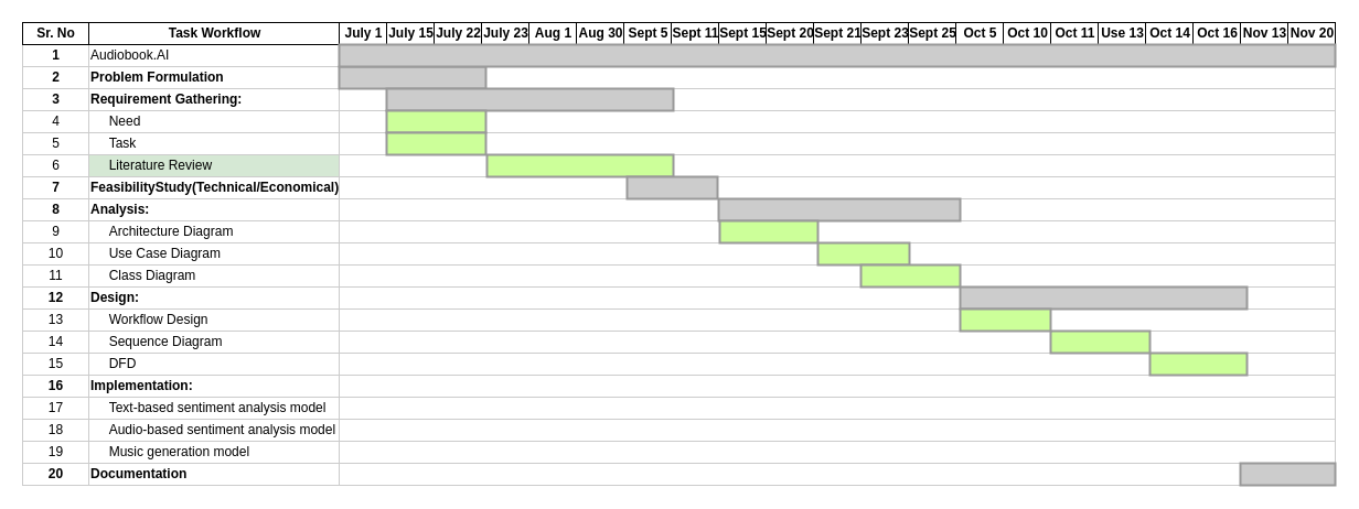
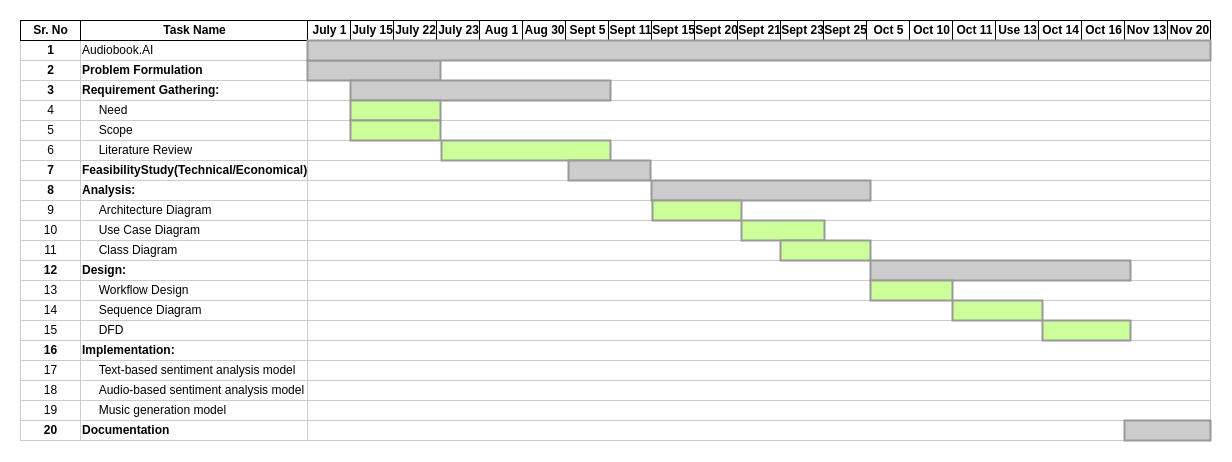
  <mxCell id="0" style=";html=1;" />
  <mxCell id="1" style=";html=1;" parent="0" />
  <mxCell id="2" value="Audiobook.AI" style="align=left;strokeColor=#CCCCCC;html=1;" parent="1" vertex="1"><mxGeometry x="80" y="40" width="227" height="20" as="geometry" /></mxCell>
  <mxCell id="3" value="&lt;b&gt;Problem Formulation&lt;/b&gt;" style="align=left;strokeColor=#CCCCCC;html=1;" parent="1" vertex="1"><mxGeometry x="80" y="60" width="227" height="20" as="geometry" /></mxCell>
  <mxCell id="4" value="&lt;b&gt;Requirement Gathering:&lt;/b&gt;" style="align=left;strokeColor=#CCCCCC;html=1;" parent="1" vertex="1"><mxGeometry x="80" y="80" width="227" height="20" as="geometry" /></mxCell>
  <mxCell id="5" value="&amp;nbsp; &amp;nbsp; &amp;nbsp;Need" style="align=left;strokeColor=#CCCCCC;html=1;" parent="1" vertex="1"><mxGeometry x="80" y="100" width="227" height="20" as="geometry" /></mxCell>
- <mxCell id="6" value="&amp;nbsp; &amp;nbsp; &amp;nbsp;Task" style="align=left;strokeColor=#CCCCCC;html=1;" parent="1" vertex="1"><mxGeometry x="80" y="120" width="227" height="20" as="geometry" /></mxCell>
- <mxCell id="7" value="&amp;nbsp; &amp;nbsp; &amp;nbsp;Literature Review" style="align=left;strokeColor=#CCCCCC;html=1;fillColor=#d5e8d4;" parent="1" vertex="1"><mxGeometry x="80" y="140" width="227" height="20" as="geometry" /></mxCell>
- <mxCell id="8" value="&lt;b&gt;Task Workflow&lt;/b&gt;" style="strokeWidth=1;fontStyle=0;html=1;" parent="1" vertex="1"><mxGeometry x="80" y="20" width="227" height="20" as="geometry" /></mxCell>
+ <mxCell id="6" value="&amp;nbsp; &amp;nbsp; &amp;nbsp;Scope" style="align=left;strokeColor=#CCCCCC;html=1;" parent="1" vertex="1"><mxGeometry x="80" y="120" width="227" height="20" as="geometry" /></mxCell>
+ <mxCell id="7" value="&amp;nbsp; &amp;nbsp; &amp;nbsp;Literature Review" style="align=left;strokeColor=#CCCCCC;html=1;" parent="1" vertex="1"><mxGeometry x="80" y="140" width="227" height="20" as="geometry" /></mxCell>
+ <mxCell id="8" value="&lt;b&gt;Task Name&lt;/b&gt;" style="strokeWidth=1;fontStyle=0;html=1;" parent="1" vertex="1"><mxGeometry x="80" y="20" width="227" height="20" as="geometry" /></mxCell>
  <mxCell id="9" value="4" style="align=center;strokeColor=#CCCCCC;html=1;" parent="1" vertex="1"><mxGeometry x="20" y="100" width="60" height="20" as="geometry" /></mxCell>
  <mxCell id="10" value="" style="align=left;strokeColor=#CCCCCC;html=1;" parent="1" vertex="1"><mxGeometry x="307" y="40" width="903" height="20" as="geometry" /></mxCell>
  <mxCell id="11" value="&lt;b&gt;July 1&lt;/b&gt;" style="strokeWidth=1;fontStyle=0;html=1;" parent="1" vertex="1"><mxGeometry x="307" y="20" width="43" height="20" as="geometry" /></mxCell>
  <mxCell id="12" value="" style="align=left;strokeColor=#CCCCCC;html=1;" parent="1" vertex="1"><mxGeometry x="307" y="60" width="903" height="20" as="geometry" /></mxCell>
  <mxCell id="13" value="" style="align=left;strokeColor=#CCCCCC;html=1;" parent="1" vertex="1"><mxGeometry x="307" y="80" width="903" height="20" as="geometry" /></mxCell>
  <mxCell id="14" value="" style="align=left;strokeColor=#CCCCCC;html=1;" parent="1" vertex="1"><mxGeometry x="307" y="100" width="903" height="20" as="geometry" /></mxCell>
  <mxCell id="15" value="" style="align=left;strokeColor=#CCCCCC;html=1;" parent="1" vertex="1"><mxGeometry x="307" y="120" width="903" height="20" as="geometry" /></mxCell>
  <mxCell id="16" value="" style="align=left;strokeColor=#CCCCCC;html=1;" parent="1" vertex="1"><mxGeometry x="307" y="140" width="903" height="20" as="geometry" /></mxCell>
  <mxCell id="17" value="" style="align=left;strokeColor=#CCCCCC;html=1;" parent="1" vertex="1"><mxGeometry x="307" y="160" width="903" height="20" as="geometry" /></mxCell>
  <mxCell id="18" value="" style="align=left;strokeColor=#CCCCCC;html=1;" parent="1" vertex="1"><mxGeometry x="307" y="180" width="903" height="20" as="geometry" /></mxCell>
  <mxCell id="19" value="" style="whiteSpace=wrap;html=1;strokeWidth=2;fillColor=#CCCCCC;gradientColor=none;fontSize=14;align=center;strokeColor=#999999;" parent="1" vertex="1"><mxGeometry x="307" y="60" width="133" height="20" as="geometry" /></mxCell>
  <mxCell id="20" value="" style="whiteSpace=wrap;html=1;strokeWidth=2;fillColor=#CCCCCC;gradientColor=none;fontSize=14;align=center;strokeColor=#999999;" parent="1" vertex="1"><mxGeometry x="350" y="80" width="260" height="20" as="geometry" /></mxCell>
  <mxCell id="21" value="" style="whiteSpace=wrap;html=1;strokeWidth=2;fillColor=#CCFF99;gradientColor=none;fontSize=14;align=center;strokeColor=#999999;" parent="1" vertex="1"><mxGeometry x="350" y="100" width="90" height="20" as="geometry" /></mxCell>
  <mxCell id="22" value="" style="whiteSpace=wrap;html=1;strokeWidth=2;fillColor=#CCFF99;gradientColor=none;fontSize=14;align=center;strokeColor=#999999;" parent="1" vertex="1"><mxGeometry x="350" y="120" width="90" height="20" as="geometry" /></mxCell>
  <mxCell id="23" value="" style="whiteSpace=wrap;html=1;strokeWidth=2;fillColor=#CCFF99;gradientColor=none;fontSize=14;align=center;strokeColor=#999999;" parent="1" vertex="1"><mxGeometry x="441" y="140" width="169" height="20" as="geometry" /></mxCell>
  <mxCell id="24" value="5" style="align=center;strokeColor=#CCCCCC;html=1;" parent="1" vertex="1"><mxGeometry x="20" y="120" width="60" height="20" as="geometry" /></mxCell>
  <mxCell id="25" value="6" style="align=center;strokeColor=#CCCCCC;html=1;" parent="1" vertex="1"><mxGeometry x="20" y="140" width="60" height="20" as="geometry" /></mxCell>
  <mxCell id="26" value="&lt;b&gt;7&lt;/b&gt;" style="align=center;strokeColor=#CCCCCC;html=1;" parent="1" vertex="1"><mxGeometry x="20" y="160" width="60" height="20" as="geometry" /></mxCell>
  <mxCell id="27" value="&lt;b&gt;8&lt;/b&gt;" style="align=center;strokeColor=#CCCCCC;html=1;" parent="1" vertex="1"><mxGeometry x="20" y="180" width="60" height="20" as="geometry" /></mxCell>
  <mxCell id="28" value="&lt;b&gt;FeasibilityStudy(Technical/Economical)&lt;/b&gt;" style="align=left;strokeColor=#CCCCCC;html=1;" parent="1" vertex="1"><mxGeometry x="80" y="160" width="227" height="20" as="geometry" /></mxCell>
  <mxCell id="29" value="&lt;b&gt;3&lt;/b&gt;" style="align=center;strokeColor=#CCCCCC;html=1;" parent="1" vertex="1"><mxGeometry x="20" y="80" width="60" height="20" as="geometry" /></mxCell>
  <mxCell id="30" value="&lt;b&gt;2&lt;/b&gt;" style="align=center;strokeColor=#CCCCCC;html=1;" parent="1" vertex="1"><mxGeometry x="20" y="60" width="60" height="20" as="geometry" /></mxCell>
  <mxCell id="31" value="&lt;b&gt;1&lt;/b&gt;" style="align=center;strokeColor=#CCCCCC;html=1;" parent="1" vertex="1"><mxGeometry x="20" y="40" width="60" height="20" as="geometry" /></mxCell>
  <mxCell id="32" value="&lt;b&gt;Sr. No&lt;/b&gt;" style="strokeWidth=1;fontStyle=0;html=1;" parent="1" vertex="1"><mxGeometry x="20" y="20" width="60" height="20" as="geometry" /></mxCell>
  <mxCell id="33" value="9" style="align=center;strokeColor=#CCCCCC;html=1;" parent="1" vertex="1"><mxGeometry x="20" y="200" width="60" height="20" as="geometry" /></mxCell>
  <mxCell id="34" value="14" style="align=center;strokeColor=#CCCCCC;html=1;" parent="1" vertex="1"><mxGeometry x="20" y="300" width="60" height="20" as="geometry" /></mxCell>
  <mxCell id="35" value="13" style="align=center;strokeColor=#CCCCCC;html=1;" parent="1" vertex="1"><mxGeometry x="20" y="280" width="60" height="20" as="geometry" /></mxCell>
  <mxCell id="36" value="&lt;b&gt;12&lt;/b&gt;" style="align=center;strokeColor=#CCCCCC;html=1;" parent="1" vertex="1"><mxGeometry x="20" y="260" width="60" height="20" as="geometry" /></mxCell>
  <mxCell id="37" value="10" style="align=center;strokeColor=#CCCCCC;html=1;" parent="1" vertex="1"><mxGeometry x="20" y="220" width="60" height="20" as="geometry" /></mxCell>
  <mxCell id="38" value="11" style="align=center;strokeColor=#CCCCCC;html=1;" parent="1" vertex="1"><mxGeometry x="20" y="240" width="60" height="20" as="geometry" /></mxCell>
  <mxCell id="39" value="15" style="align=center;strokeColor=#CCCCCC;html=1;" parent="1" vertex="1"><mxGeometry x="20" y="320" width="60" height="20" as="geometry" /></mxCell>
  <mxCell id="40" value="17" style="align=center;strokeColor=#CCCCCC;html=1;" parent="1" vertex="1"><mxGeometry x="20" y="360" width="60" height="20" as="geometry" /></mxCell>
  <mxCell id="41" value="&lt;b&gt;20&lt;/b&gt;" style="align=center;strokeColor=#CCCCCC;html=1;" parent="1" vertex="1"><mxGeometry x="20" y="420" width="60" height="20" as="geometry" /></mxCell>
  <mxCell id="42" value="19" style="align=center;strokeColor=#CCCCCC;html=1;" parent="1" vertex="1"><mxGeometry x="20" y="400" width="60" height="20" as="geometry" /></mxCell>
  <mxCell id="43" value="18" style="align=center;strokeColor=#CCCCCC;html=1;" parent="1" vertex="1"><mxGeometry x="20" y="380" width="60" height="20" as="geometry" /></mxCell>
  <mxCell id="44" value="&lt;b&gt;16&lt;/b&gt;" style="align=center;strokeColor=#CCCCCC;html=1;" parent="1" vertex="1"><mxGeometry x="20" y="340" width="60" height="20" as="geometry" /></mxCell>
  <mxCell id="45" value="&amp;nbsp; &amp;nbsp; &amp;nbsp;Use Case Diagram" style="align=left;strokeColor=#CCCCCC;html=1;" parent="1" vertex="1"><mxGeometry x="80" y="220" width="227" height="20" as="geometry" /></mxCell>
  <mxCell id="46" value="&amp;nbsp; &amp;nbsp; &amp;nbsp;Class Diagram" style="align=left;strokeColor=#CCCCCC;html=1;" parent="1" vertex="1"><mxGeometry x="80" y="240" width="227" height="20" as="geometry" /></mxCell>
  <mxCell id="47" value="&lt;b&gt;Design:&lt;/b&gt;" style="align=left;strokeColor=#CCCCCC;html=1;" parent="1" vertex="1"><mxGeometry x="80" y="260" width="227" height="20" as="geometry" /></mxCell>
  <mxCell id="48" value="&amp;nbsp; &amp;nbsp; &amp;nbsp;Workflow Design" style="align=left;strokeColor=#CCCCCC;html=1;" parent="1" vertex="1"><mxGeometry x="80" y="280" width="227" height="20" as="geometry" /></mxCell>
  <mxCell id="49" value="&amp;nbsp; &amp;nbsp; &amp;nbsp;Sequence Diagram" style="align=left;strokeColor=#CCCCCC;html=1;" parent="1" vertex="1"><mxGeometry x="80" y="300" width="227" height="20" as="geometry" /></mxCell>
  <mxCell id="50" value="&amp;nbsp; &amp;nbsp; &amp;nbsp;DFD" style="align=left;strokeColor=#CCCCCC;html=1;" parent="1" vertex="1"><mxGeometry x="80" y="320" width="227" height="20" as="geometry" /></mxCell>
  <mxCell id="51" value="&lt;b&gt;Implementation:&lt;/b&gt;" style="align=left;strokeColor=#CCCCCC;html=1;" parent="1" vertex="1"><mxGeometry x="80" y="340" width="227" height="20" as="geometry" /></mxCell>
  <mxCell id="52" value="&amp;nbsp; &amp;nbsp; &amp;nbsp;Text-based sentiment analysis model" style="align=left;strokeColor=#CCCCCC;html=1;" parent="1" vertex="1"><mxGeometry x="80" y="360" width="227" height="20" as="geometry" /></mxCell>
  <mxCell id="53" value="&amp;nbsp; &amp;nbsp; &amp;nbsp;Audio-based sentiment analysis model" style="align=left;strokeColor=#CCCCCC;html=1;" parent="1" vertex="1"><mxGeometry x="80" y="380" width="227" height="20" as="geometry" /></mxCell>
  <mxCell id="54" value="&amp;nbsp; &amp;nbsp; &amp;nbsp;Music generation model&amp;nbsp;" style="align=left;strokeColor=#CCCCCC;html=1;" parent="1" vertex="1"><mxGeometry x="80" y="400" width="227" height="20" as="geometry" /></mxCell>
  <mxCell id="55" value="&lt;b&gt;Documentation&lt;/b&gt;" style="align=left;strokeColor=#CCCCCC;html=1;" parent="1" vertex="1"><mxGeometry x="80" y="420" width="227" height="20" as="geometry" /></mxCell>
  <mxCell id="56" value="&amp;nbsp; &amp;nbsp; &amp;nbsp;Architecture Diagram" style="align=left;strokeColor=#CCCCCC;html=1;" parent="1" vertex="1"><mxGeometry x="80" y="200" width="227" height="20" as="geometry" /></mxCell>
  <mxCell id="57" value="&lt;b&gt;Analysis:&lt;/b&gt;" style="align=left;strokeColor=#CCCCCC;html=1;" parent="1" vertex="1"><mxGeometry x="80" y="180" width="227" height="20" as="geometry" /></mxCell>
  <mxCell id="58" value="" style="align=left;strokeColor=#CCCCCC;html=1;" parent="1" vertex="1"><mxGeometry x="307" y="200" width="903" height="20" as="geometry" /></mxCell>
  <mxCell id="59" value="" style="align=left;strokeColor=#CCCCCC;html=1;" parent="1" vertex="1"><mxGeometry x="307" y="220" width="903" height="20" as="geometry" /></mxCell>
  <mxCell id="60" value="" style="align=left;strokeColor=#CCCCCC;html=1;" parent="1" vertex="1"><mxGeometry x="307" y="240" width="903" height="20" as="geometry" /></mxCell>
  <mxCell id="61" value="" style="align=left;strokeColor=#CCCCCC;html=1;" parent="1" vertex="1"><mxGeometry x="307" y="260" width="903" height="20" as="geometry" /></mxCell>
  <mxCell id="62" value="" style="align=left;strokeColor=#CCCCCC;html=1;" parent="1" vertex="1"><mxGeometry x="307" y="280" width="903" height="20" as="geometry" /></mxCell>
  <mxCell id="63" value="" style="align=left;strokeColor=#CCCCCC;html=1;" parent="1" vertex="1"><mxGeometry x="307" y="300" width="903" height="20" as="geometry" /></mxCell>
  <mxCell id="64" value="" style="align=left;strokeColor=#CCCCCC;html=1;" parent="1" vertex="1"><mxGeometry x="307" y="320" width="903" height="20" as="geometry" /></mxCell>
  <mxCell id="65" value="" style="align=left;strokeColor=#CCCCCC;html=1;" parent="1" vertex="1"><mxGeometry x="307" y="340" width="903" height="20" as="geometry" /></mxCell>
  <mxCell id="66" value="" style="align=left;strokeColor=#CCCCCC;html=1;" parent="1" vertex="1"><mxGeometry x="307" y="360" width="903" height="20" as="geometry" /></mxCell>
  <mxCell id="67" value="" style="align=left;strokeColor=#CCCCCC;html=1;" parent="1" vertex="1"><mxGeometry x="307" y="380" width="903" height="20" as="geometry" /></mxCell>
  <mxCell id="68" value="" style="align=left;strokeColor=#CCCCCC;html=1;" parent="1" vertex="1"><mxGeometry x="307" y="400" width="903" height="20" as="geometry" /></mxCell>
  <mxCell id="69" value="" style="align=left;strokeColor=#CCCCCC;html=1;" parent="1" vertex="1"><mxGeometry x="307" y="420" width="903" height="20" as="geometry" /></mxCell>
  <mxCell id="70" value="&lt;b&gt;July 15&lt;/b&gt;" style="strokeWidth=1;fontStyle=0;html=1;" parent="1" vertex="1"><mxGeometry x="350" y="20" width="43" height="20" as="geometry" /></mxCell>
  <mxCell id="71" value="&lt;b&gt;July 22&lt;/b&gt;" style="strokeWidth=1;fontStyle=0;html=1;" parent="1" vertex="1"><mxGeometry x="393" y="20" width="43" height="20" as="geometry" /></mxCell>
  <mxCell id="72" value="&lt;b&gt;July 23&lt;/b&gt;" style="strokeWidth=1;fontStyle=0;html=1;" parent="1" vertex="1"><mxGeometry x="436" y="20" width="43" height="20" as="geometry" /></mxCell>
  <mxCell id="73" value="&lt;b&gt;Aug 1&lt;/b&gt;" style="strokeWidth=1;fontStyle=0;html=1;" parent="1" vertex="1"><mxGeometry x="479" y="20" width="43" height="20" as="geometry" /></mxCell>
  <mxCell id="74" value="&lt;b&gt;Aug 30&lt;/b&gt;" style="strokeWidth=1;fontStyle=0;html=1;" parent="1" vertex="1"><mxGeometry x="522" y="20" width="43" height="20" as="geometry" /></mxCell>
  <mxCell id="75" value="&lt;b&gt;Sept 5&lt;/b&gt;" style="strokeWidth=1;fontStyle=0;html=1;" parent="1" vertex="1"><mxGeometry x="565" y="20" width="43" height="20" as="geometry" /></mxCell>
  <mxCell id="76" value="&lt;b&gt;Sept 11&lt;/b&gt;" style="strokeWidth=1;fontStyle=0;html=1;" parent="1" vertex="1"><mxGeometry x="608" y="20" width="43" height="20" as="geometry" /></mxCell>
  <mxCell id="77" value="&lt;b&gt;Sept 15&lt;/b&gt;" style="strokeWidth=1;fontStyle=0;html=1;" parent="1" vertex="1"><mxGeometry x="651" y="20" width="43" height="20" as="geometry" /></mxCell>
  <mxCell id="78" value="&lt;b&gt;Sept 20&lt;/b&gt;" style="strokeWidth=1;fontStyle=0;html=1;" parent="1" vertex="1"><mxGeometry x="694" y="20" width="43" height="20" as="geometry" /></mxCell>
  <mxCell id="79" value="&lt;b&gt;Sept 21&lt;/b&gt;" style="strokeWidth=1;fontStyle=0;html=1;" parent="1" vertex="1"><mxGeometry x="737" y="20" width="43" height="20" as="geometry" /></mxCell>
  <mxCell id="80" value="&lt;b&gt;Sept 23&lt;/b&gt;" style="strokeWidth=1;fontStyle=0;html=1;" parent="1" vertex="1"><mxGeometry x="780" y="20" width="43" height="20" as="geometry" /></mxCell>
  <mxCell id="81" value="&lt;b&gt;Sept 25&lt;/b&gt;" style="strokeWidth=1;fontStyle=0;html=1;" parent="1" vertex="1"><mxGeometry x="823" y="20" width="43" height="20" as="geometry" /></mxCell>
  <mxCell id="82" value="&lt;b&gt;Oct 5&lt;/b&gt;" style="strokeWidth=1;fontStyle=0;html=1;" parent="1" vertex="1"><mxGeometry x="866" y="20" width="43" height="20" as="geometry" /></mxCell>
  <mxCell id="83" value="&lt;b&gt;Oct 10&lt;/b&gt;" style="strokeWidth=1;fontStyle=0;html=1;" parent="1" vertex="1"><mxGeometry x="909" y="20" width="43" height="20" as="geometry" /></mxCell>
  <mxCell id="84" value="&lt;b&gt;Oct 11&lt;/b&gt;" style="strokeWidth=1;fontStyle=0;html=1;" parent="1" vertex="1"><mxGeometry x="952" y="20" width="43" height="20" as="geometry" /></mxCell>
  <mxCell id="85" value="&lt;b&gt;Use 13&lt;/b&gt;" style="strokeWidth=1;fontStyle=0;html=1;" parent="1" vertex="1"><mxGeometry x="995" y="20" width="43" height="20" as="geometry" /></mxCell>
  <mxCell id="86" value="&lt;b&gt;Oct 14&lt;/b&gt;" style="strokeWidth=1;fontStyle=0;html=1;" parent="1" vertex="1"><mxGeometry x="1038" y="20" width="43" height="20" as="geometry" /></mxCell>
  <mxCell id="87" value="&lt;b&gt;Oct 16&lt;/b&gt;" style="strokeWidth=1;fontStyle=0;html=1;" parent="1" vertex="1"><mxGeometry x="1081" y="20" width="43" height="20" as="geometry" /></mxCell>
  <mxCell id="88" value="&lt;b&gt;Nov 13&lt;/b&gt;" style="strokeWidth=1;fontStyle=0;html=1;" parent="1" vertex="1"><mxGeometry x="1124" y="20" width="43" height="20" as="geometry" /></mxCell>
  <mxCell id="89" value="&lt;b&gt;Nov 20&lt;/b&gt;" style="strokeWidth=1;fontStyle=0;html=1;" parent="1" vertex="1"><mxGeometry x="1167" y="20" width="43" height="20" as="geometry" /></mxCell>
  <mxCell id="90" value="" style="whiteSpace=wrap;html=1;strokeWidth=2;fillColor=#CCCCCC;gradientColor=none;fontSize=14;align=center;strokeColor=#999999;" parent="1" vertex="1"><mxGeometry x="307" y="40" width="903" height="20" as="geometry" /></mxCell>
  <mxCell id="91" value="" style="whiteSpace=wrap;html=1;strokeWidth=2;fillColor=#CCCCCC;gradientColor=none;fontSize=14;align=center;strokeColor=#999999;" parent="1" vertex="1"><mxGeometry x="568" y="160" width="82" height="20" as="geometry" /></mxCell>
  <mxCell id="92" value="" style="whiteSpace=wrap;html=1;strokeWidth=2;fillColor=#CCCCCC;gradientColor=none;fontSize=14;align=center;strokeColor=#999999;" parent="1" vertex="1"><mxGeometry x="651" y="180" width="219" height="20" as="geometry" /></mxCell>
  <mxCell id="93" value="" style="whiteSpace=wrap;html=1;strokeWidth=2;fillColor=#CCFF99;gradientColor=none;fontSize=14;align=center;strokeColor=#999999;" parent="1" vertex="1"><mxGeometry x="652" y="200" width="89" height="20" as="geometry" /></mxCell>
  <mxCell id="94" value="" style="whiteSpace=wrap;html=1;strokeWidth=2;fillColor=#CCFF99;gradientColor=none;fontSize=14;align=center;strokeColor=#999999;" parent="1" vertex="1"><mxGeometry x="741" y="220" width="83" height="20" as="geometry" /></mxCell>
  <mxCell id="95" value="" style="whiteSpace=wrap;html=1;strokeWidth=2;fillColor=#CCFF99;gradientColor=none;fontSize=14;align=center;strokeColor=#999999;" parent="1" vertex="1"><mxGeometry x="780" y="240" width="90" height="20" as="geometry" /></mxCell>
  <mxCell id="96" value="" style="whiteSpace=wrap;html=1;strokeWidth=2;fillColor=#CCCCCC;gradientColor=none;fontSize=14;align=center;strokeColor=#999999;" parent="1" vertex="1"><mxGeometry x="870" y="260" width="260" height="20" as="geometry" /></mxCell>
  <mxCell id="97" value="" style="whiteSpace=wrap;html=1;strokeWidth=2;fillColor=#CCFF99;gradientColor=none;fontSize=14;align=center;strokeColor=#999999;" parent="1" vertex="1"><mxGeometry x="1042" y="320" width="88" height="20" as="geometry" /></mxCell>
  <mxCell id="98" value="" style="whiteSpace=wrap;html=1;strokeWidth=2;fillColor=#CCFF99;gradientColor=none;fontSize=14;align=center;strokeColor=#999999;" parent="1" vertex="1"><mxGeometry x="952" y="300" width="90" height="20" as="geometry" /></mxCell>
  <mxCell id="99" value="" style="whiteSpace=wrap;html=1;strokeWidth=2;fillColor=#CCFF99;gradientColor=none;fontSize=14;align=center;strokeColor=#999999;" parent="1" vertex="1"><mxGeometry x="870" y="280" width="82" height="20" as="geometry" /></mxCell>
  <mxCell id="100" value="" style="whiteSpace=wrap;html=1;strokeWidth=2;fillColor=#CCCCCC;gradientColor=none;fontSize=14;align=center;strokeColor=#999999;" parent="1" vertex="1"><mxGeometry x="1124" y="420" width="86" height="20" as="geometry" /></mxCell>
